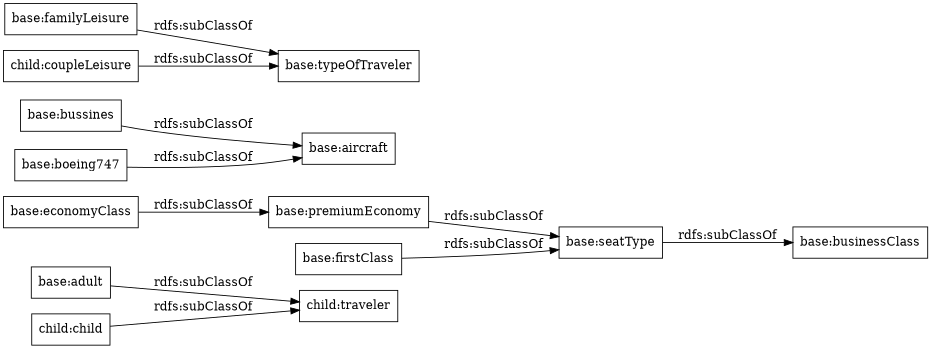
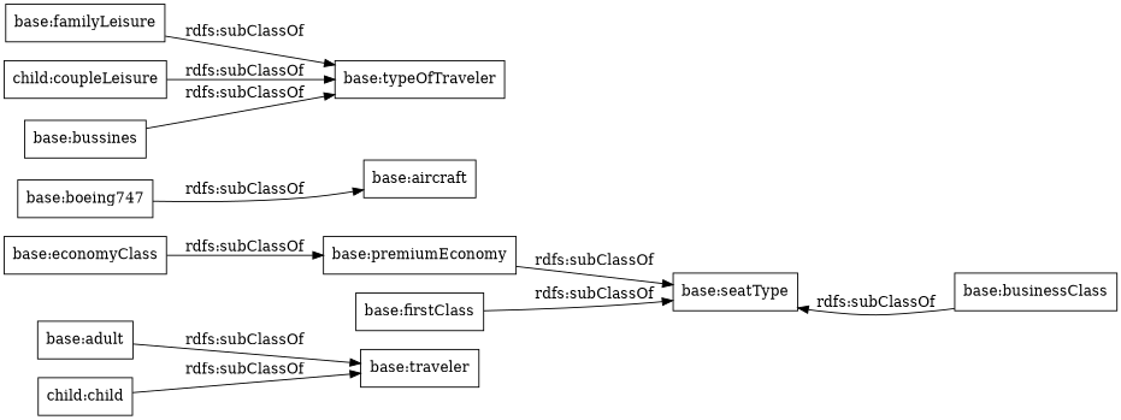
  digraph {
    rankdir=LR
    node [color=black shape=rectangle]
    "base:adult"
-   "base:traveler" [label="child:traveler"]
+   "base:traveler"
    "base:economyClass"
    "base:premiumEconomy"
    "base:seatType"
    "base:businessClass"
    "base:firstClass"
    "base:bussines"
    "base:typeOfTraveler"
    "base:familyLeisure"
    "base:boeing747"
    "base:aircraft"
    n13 [label="child:child"]
    n14 [label="child:coupleLeisure"]
    "base:adult" -> "base:traveler" [label="rdfs:subClassOf"]
    "base:economyClass" -> "base:premiumEconomy" [label="rdfs:subClassOf"]
    "base:premiumEconomy" -> "base:seatType" [label="rdfs:subClassOf"]
-   "base:seatType" -> "base:businessClass" [label="rdfs:subClassOf"]
+   "base:businessClass" -> "base:seatType" [label="rdfs:subClassOf"]
    "base:firstClass" -> "base:seatType" [label="rdfs:subClassOf"]
-   "base:bussines" -> "base:aircraft" [label="rdfs:subClassOf"]
+   "base:bussines" -> "base:typeOfTraveler" [label="rdfs:subClassOf"]
    "base:familyLeisure" -> "base:typeOfTraveler" [label="rdfs:subClassOf"]
    "base:boeing747" -> "base:aircraft" [label="rdfs:subClassOf"]
    n13 -> "base:traveler" [label="rdfs:subClassOf"]
    n14 -> "base:typeOfTraveler" [label="rdfs:subClassOf"]
  }
